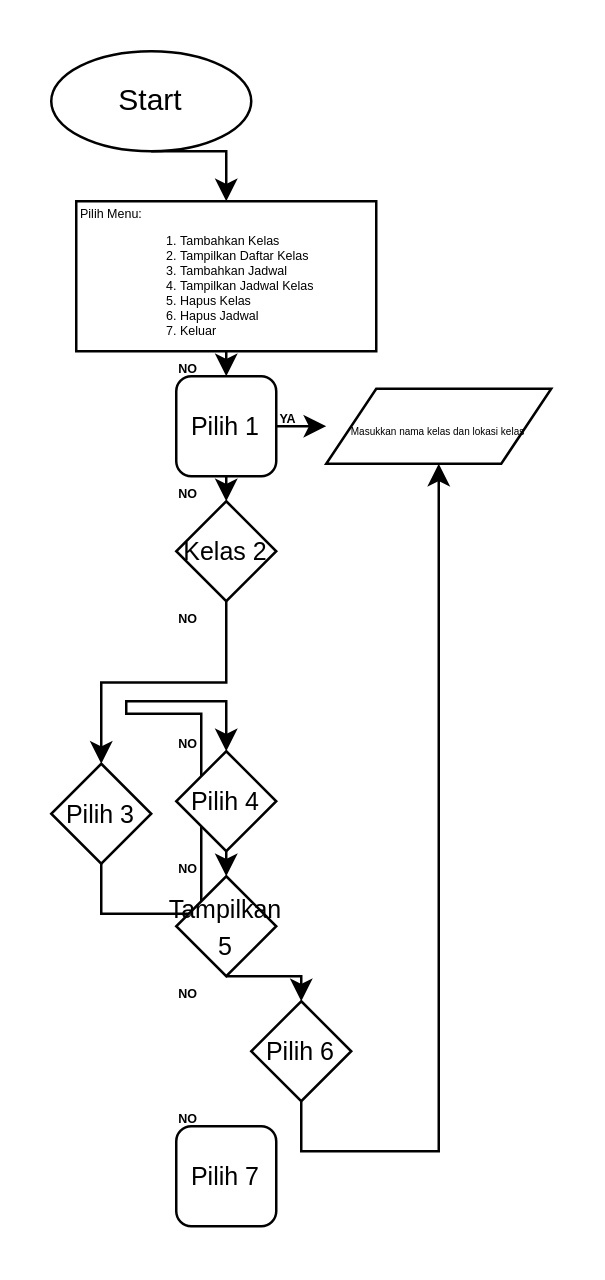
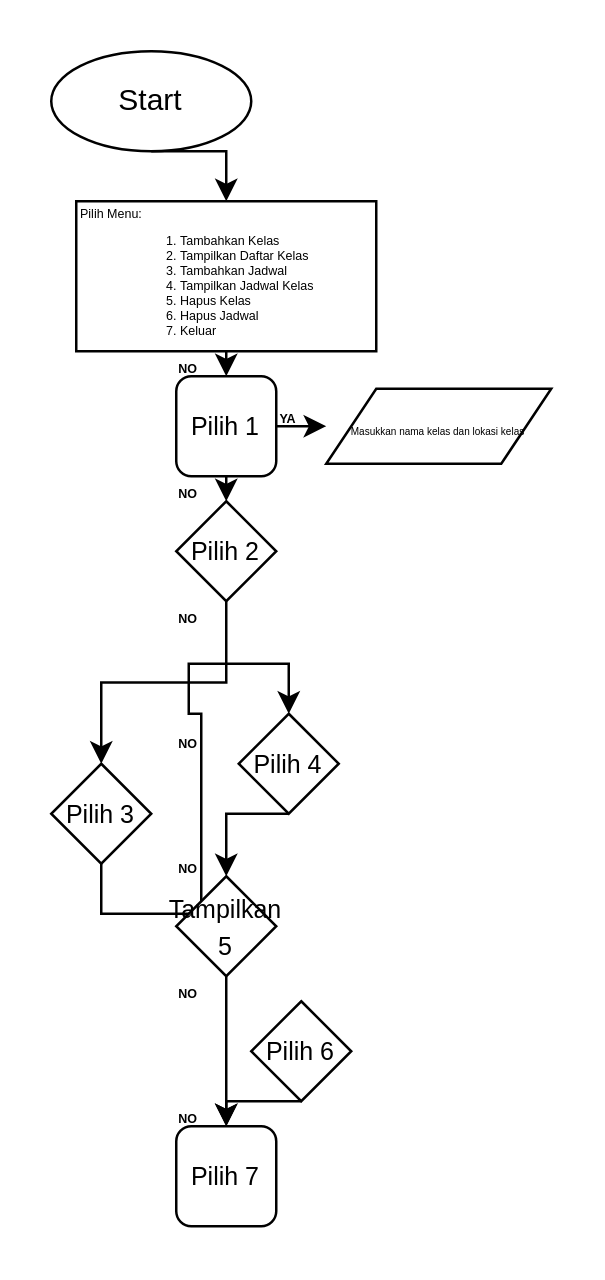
  <mxCell id="0" />
  <mxCell id="1" parent="0" />
  <mxCell id="2" style="edgeStyle=orthogonalEdgeStyle;rounded=0;orthogonalLoop=1;jettySize=auto;html=1;exitX=0.5;exitY=1;exitDx=0;exitDy=0;entryX=0.5;entryY=0;entryDx=0;entryDy=0;" parent="1" source="3" target="5" edge="1"><mxGeometry relative="1" as="geometry" /></mxCell>
  <mxCell id="3" value="Start" style="ellipse;whiteSpace=wrap;html=1;" parent="1" vertex="1"><mxGeometry x="20" y="20" width="80" height="40" as="geometry" /></mxCell>
  <mxCell id="4" style="edgeStyle=orthogonalEdgeStyle;rounded=0;orthogonalLoop=1;jettySize=auto;html=1;exitX=0.5;exitY=1;exitDx=0;exitDy=0;entryX=0.5;entryY=0;entryDx=0;entryDy=0;" parent="1" source="5" target="8" edge="1"><mxGeometry relative="1" as="geometry" /></mxCell>
  <mxCell id="5" value="Pilih Menu:&lt;div&gt;&lt;ol&gt;&lt;li&gt;Tambahkan Kelas&lt;/li&gt;&lt;li&gt;Tampilkan Daftar Kelas&lt;/li&gt;&lt;li&gt;Tambahkan Jadwal&lt;/li&gt;&lt;li&gt;Tampilkan Jadwal Kelas&lt;/li&gt;&lt;li style=&quot;&quot;&gt;Hapus Kelas&lt;/li&gt;&lt;li&gt;Hapus Jadwal&lt;/li&gt;&lt;li&gt;Keluar&lt;/li&gt;&lt;/ol&gt;&lt;/div&gt;" style="rounded=0;whiteSpace=wrap;html=1;fontSize=5;align=left;" parent="1" vertex="1"><mxGeometry x="30" y="80" width="120" height="60" as="geometry" /></mxCell>
  <mxCell id="6" style="edgeStyle=orthogonalEdgeStyle;rounded=0;orthogonalLoop=1;jettySize=auto;html=1;exitX=0.5;exitY=1;exitDx=0;exitDy=0;entryX=0.5;entryY=0;entryDx=0;entryDy=0;" parent="1" source="8" target="10" edge="1"><mxGeometry relative="1" as="geometry" /></mxCell>
  <mxCell id="7" style="edgeStyle=orthogonalEdgeStyle;rounded=0;orthogonalLoop=1;jettySize=auto;html=1;exitX=1;exitY=0.5;exitDx=0;exitDy=0;" parent="1" source="8" edge="1"><mxGeometry relative="1" as="geometry"><mxPoint x="130" y="169.939" as="targetPoint" /></mxGeometry></mxCell>
  <mxCell id="8" value="&lt;font size=&quot;1&quot;&gt;Pilih 1&lt;/font&gt;" style="whiteSpace=wrap;html=1;rounded=1;" parent="1" vertex="1"><mxGeometry x="70" y="150" width="40" height="40" as="geometry" /></mxCell>
  <mxCell id="9" style="edgeStyle=orthogonalEdgeStyle;rounded=0;orthogonalLoop=1;jettySize=auto;html=1;exitX=0.5;exitY=1;exitDx=0;exitDy=0;entryX=0.5;entryY=0;entryDx=0;entryDy=0;" parent="1" source="10" target="12" edge="1"><mxGeometry relative="1" as="geometry" /></mxCell>
- <mxCell id="10" value="&lt;font size=&quot;1&quot;&gt;Kelas 2&lt;/font&gt;" style="rhombus;whiteSpace=wrap;html=1;" parent="1" vertex="1"><mxGeometry x="70" y="200" width="40" height="40" as="geometry" /></mxCell>
+ <mxCell id="10" value="&lt;font size=&quot;1&quot;&gt;Pilih 2&lt;/font&gt;" style="rhombus;whiteSpace=wrap;html=1;" parent="1" vertex="1"><mxGeometry x="70" y="200" width="40" height="40" as="geometry" /></mxCell>
  <mxCell id="11" style="edgeStyle=orthogonalEdgeStyle;rounded=0;orthogonalLoop=1;jettySize=auto;html=1;exitX=0.5;exitY=1;exitDx=0;exitDy=0;entryX=0.5;entryY=0;entryDx=0;entryDy=0;" parent="1" source="12" target="19" edge="1"><mxGeometry relative="1" as="geometry" /></mxCell>
  <mxCell id="12" value="&lt;font size=&quot;1&quot;&gt;Pilih 3&lt;/font&gt;" style="rhombus;whiteSpace=wrap;html=1;" parent="1" vertex="1"><mxGeometry x="20" y="305" width="40" height="40" as="geometry" /></mxCell>
  <mxCell id="13" value="&lt;font size=&quot;1&quot;&gt;Pilih 7&lt;/font&gt;" style="whiteSpace=wrap;html=1;rounded=1;" parent="1" vertex="1"><mxGeometry x="70" y="450" width="40" height="40" as="geometry" /></mxCell>
- <mxCell id="14" style="edgeStyle=orthogonalEdgeStyle;rounded=0;orthogonalLoop=1;jettySize=auto;html=1;exitX=0.5;exitY=1;exitDx=0;exitDy=0;" parent="1" source="15" target="28" edge="1"><mxGeometry relative="1" as="geometry" /></mxCell>
+ <mxCell id="14" style="edgeStyle=orthogonalEdgeStyle;rounded=0;orthogonalLoop=1;jettySize=auto;html=1;exitX=0.5;exitY=1;exitDx=0;exitDy=0;entryX=0.5;entryY=0;entryDx=0;entryDy=0;" parent="1" source="15" target="13" edge="1"><mxGeometry relative="1" as="geometry" /></mxCell>
  <mxCell id="15" value="&lt;font size=&quot;1&quot;&gt;Pilih 6&lt;/font&gt;" style="rhombus;whiteSpace=wrap;html=1;" parent="1" vertex="1"><mxGeometry x="100" y="400" width="40" height="40" as="geometry" /></mxCell>
- <mxCell id="16" style="edgeStyle=orthogonalEdgeStyle;rounded=0;orthogonalLoop=1;jettySize=auto;html=1;exitX=0.5;exitY=1;exitDx=0;exitDy=0;entryX=0.5;entryY=0;entryDx=0;entryDy=0;" parent="1" source="17" target="15" edge="1"><mxGeometry relative="1" as="geometry" /></mxCell>
+ <mxCell id="16" style="edgeStyle=orthogonalEdgeStyle;rounded=0;orthogonalLoop=1;jettySize=auto;html=1;exitX=0.5;exitY=1;exitDx=0;exitDy=0;" parent="1" source="17" target="13" edge="1"><mxGeometry relative="1" as="geometry" /></mxCell>
  <mxCell id="17" value="&lt;font size=&quot;1&quot;&gt;Tampilkan 5&lt;/font&gt;" style="rhombus;whiteSpace=wrap;html=1;" parent="1" vertex="1"><mxGeometry x="70" y="350" width="40" height="40" as="geometry" /></mxCell>
  <mxCell id="18" style="edgeStyle=orthogonalEdgeStyle;rounded=0;orthogonalLoop=1;jettySize=auto;html=1;exitX=0.5;exitY=1;exitDx=0;exitDy=0;entryX=0.5;entryY=0;entryDx=0;entryDy=0;" parent="1" source="19" target="17" edge="1"><mxGeometry relative="1" as="geometry" /></mxCell>
- <mxCell id="19" value="&lt;font size=&quot;1&quot;&gt;Pilih 4&lt;/font&gt;" style="rhombus;whiteSpace=wrap;html=1;" parent="1" vertex="1"><mxGeometry x="70" y="300" width="40" height="40" as="geometry" /></mxCell>
+ <mxCell id="19" value="&lt;font size=&quot;1&quot;&gt;Pilih 4&lt;/font&gt;" style="rhombus;whiteSpace=wrap;html=1;" parent="1" vertex="1"><mxGeometry x="95" y="285" width="40" height="40" as="geometry" /></mxCell>
  <mxCell id="20" value="&lt;font style=&quot;font-size: 5px;&quot;&gt;NO&lt;/font&gt;" style="text;html=1;align=center;verticalAlign=middle;whiteSpace=wrap;rounded=0;fontStyle=1" parent="1" vertex="1"><mxGeometry x="70" y="140" width="10" height="10" as="geometry" /></mxCell>
  <mxCell id="21" value="&lt;font style=&quot;font-size: 5px;&quot;&gt;NO&lt;/font&gt;" style="text;html=1;align=center;verticalAlign=middle;whiteSpace=wrap;rounded=0;fontStyle=1" parent="1" vertex="1"><mxGeometry x="70" y="190" width="10" height="10" as="geometry" /></mxCell>
  <mxCell id="22" value="&lt;span style=&quot;font-size: 5px;&quot;&gt;YA&lt;/span&gt;" style="text;html=1;align=center;verticalAlign=middle;whiteSpace=wrap;rounded=0;fontStyle=1" parent="1" vertex="1"><mxGeometry x="110" y="160" width="10" height="10" as="geometry" /></mxCell>
  <mxCell id="23" value="&lt;font style=&quot;font-size: 5px;&quot;&gt;NO&lt;/font&gt;" style="text;html=1;align=center;verticalAlign=middle;whiteSpace=wrap;rounded=0;fontStyle=1" parent="1" vertex="1"><mxGeometry x="70" y="240" width="10" height="10" as="geometry" /></mxCell>
  <mxCell id="24" value="&lt;font style=&quot;font-size: 5px;&quot;&gt;NO&lt;/font&gt;" style="text;html=1;align=center;verticalAlign=middle;whiteSpace=wrap;rounded=0;fontStyle=1" parent="1" vertex="1"><mxGeometry x="70" y="290" width="10" height="10" as="geometry" /></mxCell>
  <mxCell id="25" value="&lt;font style=&quot;font-size: 5px;&quot;&gt;NO&lt;/font&gt;" style="text;html=1;align=center;verticalAlign=middle;whiteSpace=wrap;rounded=0;fontStyle=1" parent="1" vertex="1"><mxGeometry x="70" y="440" width="10" height="10" as="geometry" /></mxCell>
  <mxCell id="26" value="&lt;font style=&quot;font-size: 5px;&quot;&gt;NO&lt;/font&gt;" style="text;html=1;align=center;verticalAlign=middle;whiteSpace=wrap;rounded=0;fontStyle=1" parent="1" vertex="1"><mxGeometry x="70" y="390" width="10" height="10" as="geometry" /></mxCell>
  <mxCell id="27" value="&lt;font style=&quot;font-size: 5px;&quot;&gt;NO&lt;/font&gt;" style="text;html=1;align=center;verticalAlign=middle;whiteSpace=wrap;rounded=0;fontStyle=1" parent="1" vertex="1"><mxGeometry x="70" y="340" width="10" height="10" as="geometry" /></mxCell>
  <mxCell id="28" value="&lt;font style=&quot;font-size: 4px;&quot;&gt;Masukkan nama kelas dan lokasi kelas&lt;/font&gt;" style="shape=parallelogram;perimeter=parallelogramPerimeter;whiteSpace=wrap;html=1;fixedSize=1;rounded=0;align=center;" vertex="1" parent="1"><mxGeometry x="130" y="155" width="90" height="30" as="geometry" /></mxCell>
